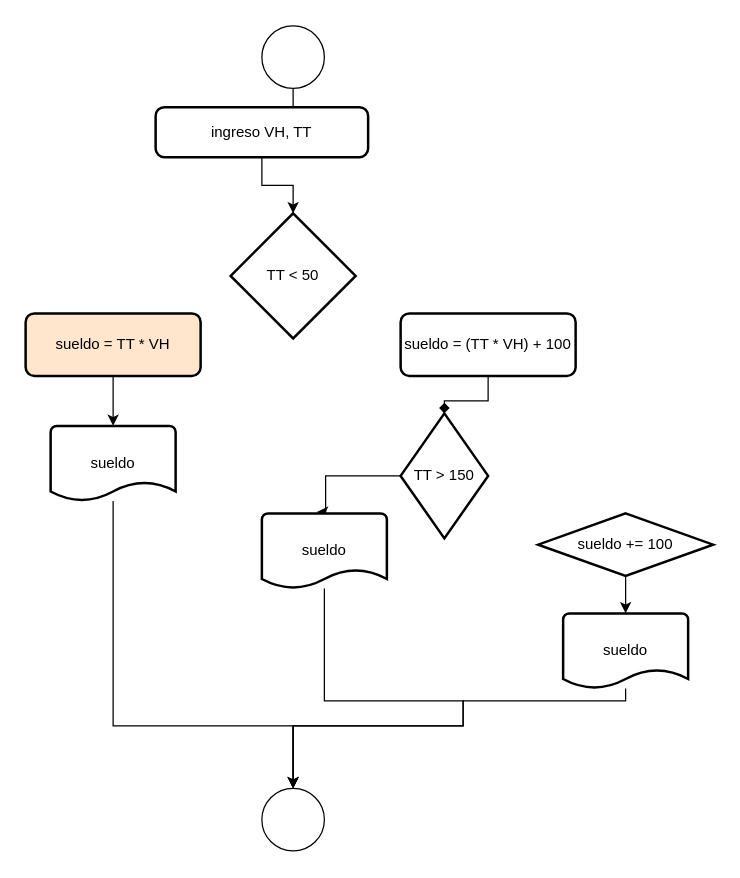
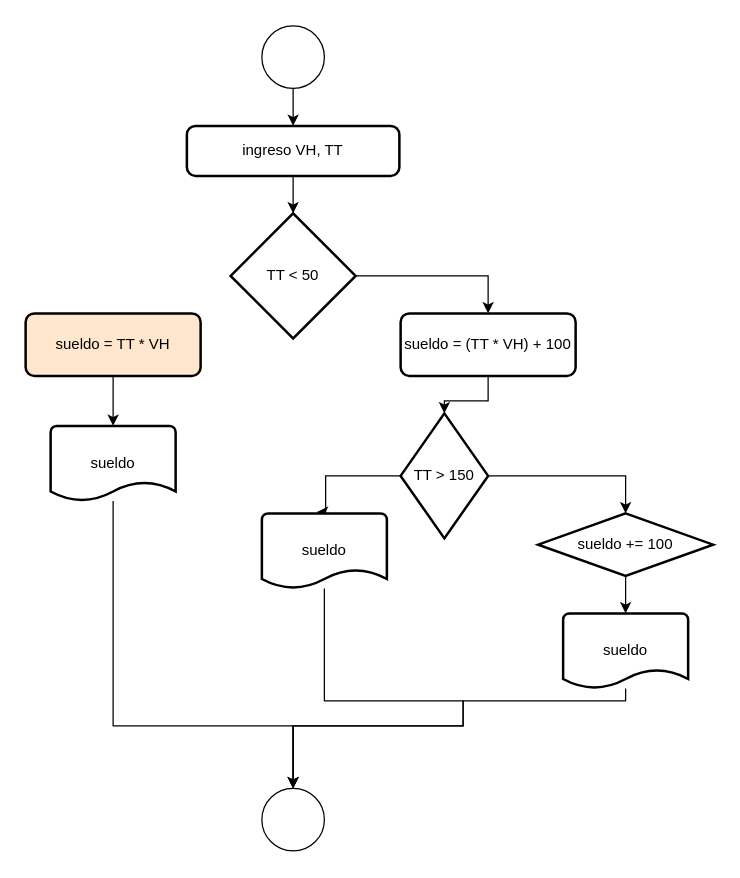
  <mxCell id="0" />
  <mxCell id="1" parent="0" />
  <mxCell id="2" style="edgeStyle=orthogonalEdgeStyle;rounded=0;orthogonalLoop=1;jettySize=auto;html=1;" parent="1" source="3" target="6" edge="1"><mxGeometry relative="1" as="geometry" /></mxCell>
  <mxCell id="3" value="" style="ellipse;whiteSpace=wrap;html=1;aspect=fixed;" parent="1" vertex="1"><mxGeometry x="209" y="20" width="50" height="50" as="geometry" /></mxCell>
  <mxCell id="4" value="" style="ellipse;whiteSpace=wrap;html=1;aspect=fixed;" parent="1" vertex="1"><mxGeometry x="209" y="630" width="50" height="50" as="geometry" /></mxCell>
  <mxCell id="5" style="edgeStyle=orthogonalEdgeStyle;rounded=0;orthogonalLoop=1;jettySize=auto;html=1;" parent="1" source="6" target="8" edge="1"><mxGeometry relative="1" as="geometry" /></mxCell>
- <mxCell id="6" value="ingreso VH, TT" style="rounded=1;whiteSpace=wrap;html=1;absoluteArcSize=1;arcSize=14;strokeWidth=2;" parent="1" vertex="1"><mxGeometry x="124" y="85" width="170" height="40" as="geometry" /></mxCell>
+ <mxCell id="6" value="ingreso VH, TT" style="rounded=1;whiteSpace=wrap;html=1;absoluteArcSize=1;arcSize=14;strokeWidth=2;" parent="1" vertex="1"><mxGeometry x="149" y="100" width="170" height="40" as="geometry" /></mxCell>
+ <mxCell id="7" style="edgeStyle=orthogonalEdgeStyle;rounded=0;orthogonalLoop=1;jettySize=auto;html=1;entryX=0.5;entryY=0;entryDx=0;entryDy=0;" parent="1" source="8" target="10" edge="1"><mxGeometry relative="1" as="geometry" /></mxCell>
  <mxCell id="8" value="TT &amp;lt; 50" style="strokeWidth=2;html=1;shape=mxgraph.flowchart.decision;whiteSpace=wrap;" parent="1" vertex="1"><mxGeometry x="184" y="170" width="100" height="100" as="geometry" /></mxCell>
- <mxCell id="9" style="edgeStyle=orthogonalEdgeStyle;rounded=0;orthogonalLoop=1;jettySize=auto;html=1;endArrow=diamond;" parent="1" source="10" target="17" edge="1"><mxGeometry relative="1" as="geometry" /></mxCell>
+ <mxCell id="9" style="edgeStyle=orthogonalEdgeStyle;rounded=0;orthogonalLoop=1;jettySize=auto;html=1;" parent="1" source="10" target="17" edge="1"><mxGeometry relative="1" as="geometry" /></mxCell>
  <mxCell id="10" value="sueldo = (TT * VH) + 100" style="rounded=1;whiteSpace=wrap;html=1;absoluteArcSize=1;arcSize=14;strokeWidth=2;" parent="1" vertex="1"><mxGeometry x="320" y="250" width="140" height="50" as="geometry" /></mxCell>
  <mxCell id="11" style="edgeStyle=orthogonalEdgeStyle;rounded=0;orthogonalLoop=1;jettySize=auto;html=1;" parent="1" source="12" target="19" edge="1"><mxGeometry relative="1" as="geometry" /></mxCell>
  <mxCell id="12" value="sueldo = TT * VH" style="rounded=1;whiteSpace=wrap;html=1;absoluteArcSize=1;arcSize=14;strokeWidth=2;fillColor=#ffe6cc;" parent="1" vertex="1"><mxGeometry x="20" y="250" width="140" height="50" as="geometry" /></mxCell>
  <mxCell id="13" style="edgeStyle=orthogonalEdgeStyle;rounded=0;orthogonalLoop=1;jettySize=auto;html=1;" parent="1" source="14" target="21" edge="1"><mxGeometry relative="1" as="geometry" /></mxCell>
  <mxCell id="14" value="sueldo += 100" style="rhombus;whiteSpace=wrap;html=1;absoluteArcSize=1;arcSize=14;strokeWidth=2;" parent="1" vertex="1"><mxGeometry x="430" y="410" width="140" height="50" as="geometry" /></mxCell>
+ <mxCell id="15" style="edgeStyle=orthogonalEdgeStyle;rounded=0;orthogonalLoop=1;jettySize=auto;html=1;entryX=0.5;entryY=0;entryDx=0;entryDy=0;" parent="1" source="17" target="14" edge="1"><mxGeometry relative="1" as="geometry" /></mxCell>
  <mxCell id="16" style="edgeStyle=orthogonalEdgeStyle;rounded=0;orthogonalLoop=1;jettySize=auto;html=1;entryX=0.44;entryY=-0.017;entryDx=0;entryDy=0;entryPerimeter=0;" parent="1" source="17" target="23" edge="1"><mxGeometry relative="1" as="geometry"><Array as="points"><mxPoint x="260" y="380" /><mxPoint x="260" y="409" /></Array></mxGeometry></mxCell>
  <mxCell id="17" value="TT &amp;gt; 150" style="strokeWidth=2;html=1;shape=mxgraph.flowchart.decision;whiteSpace=wrap;" parent="1" vertex="1"><mxGeometry x="320" y="330" width="70" height="100" as="geometry" /></mxCell>
  <mxCell id="18" style="edgeStyle=orthogonalEdgeStyle;rounded=0;orthogonalLoop=1;jettySize=auto;html=1;" parent="1" source="19" target="4" edge="1"><mxGeometry relative="1" as="geometry"><Array as="points"><mxPoint x="90" y="580" /><mxPoint x="234" y="580" /></Array></mxGeometry></mxCell>
  <mxCell id="19" value="sueldo" style="strokeWidth=2;html=1;shape=mxgraph.flowchart.document2;whiteSpace=wrap;size=0.25;" parent="1" vertex="1"><mxGeometry x="40" y="340" width="100" height="60" as="geometry" /></mxCell>
  <mxCell id="20" style="edgeStyle=orthogonalEdgeStyle;rounded=0;orthogonalLoop=1;jettySize=auto;html=1;entryX=0.5;entryY=0;entryDx=0;entryDy=0;" parent="1" source="21" target="4" edge="1"><mxGeometry relative="1" as="geometry"><Array as="points"><mxPoint x="500" y="560" /><mxPoint x="370" y="560" /><mxPoint x="370" y="580" /><mxPoint x="234" y="580" /></Array></mxGeometry></mxCell>
  <mxCell id="21" value="sueldo" style="strokeWidth=2;html=1;shape=mxgraph.flowchart.document2;whiteSpace=wrap;size=0.25;" parent="1" vertex="1"><mxGeometry x="450" y="490" width="100" height="60" as="geometry" /></mxCell>
  <mxCell id="22" style="edgeStyle=orthogonalEdgeStyle;rounded=0;orthogonalLoop=1;jettySize=auto;html=1;entryX=0.5;entryY=0;entryDx=0;entryDy=0;" parent="1" source="23" target="4" edge="1"><mxGeometry relative="1" as="geometry"><Array as="points"><mxPoint x="259" y="560" /><mxPoint x="370" y="560" /><mxPoint x="370" y="580" /><mxPoint x="234" y="580" /></Array></mxGeometry></mxCell>
  <mxCell id="23" value="sueldo" style="strokeWidth=2;html=1;shape=mxgraph.flowchart.document2;whiteSpace=wrap;size=0.25;" parent="1" vertex="1"><mxGeometry x="209" y="410" width="100" height="60" as="geometry" /></mxCell>
